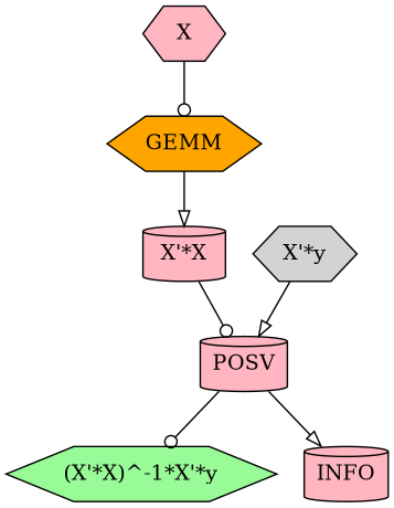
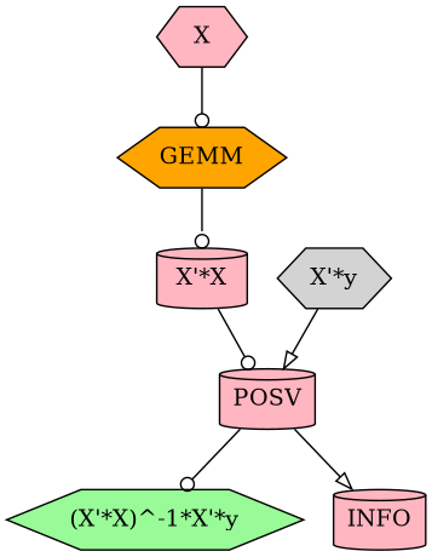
  digraph {
    rankdir=TD
    node [fillcolor=lightpink shape=hexagon style=filled]
    edge [arrowhead=odot]
    n1 [label=POSV shape=cylinder]
    "(X'*X)^-1*X'*y" [fillcolor=palegreen]
    INFO [shape=cylinder]
    n4 [fillcolor=orange label=GEMM]
    "X'*X" [shape=cylinder]
    "X'*y" [fillcolor=lightgrey]
    X
    n1 -> "(X'*X)^-1*X'*y"
    n1 -> INFO [arrowhead=onormal]
-   n4 -> "X'*X" [arrowhead=onormal]
+   n4 -> "X'*X"
    "X'*X" -> n1
    "X'*y" -> n1 [arrowhead=onormal]
    X -> n4
  }
